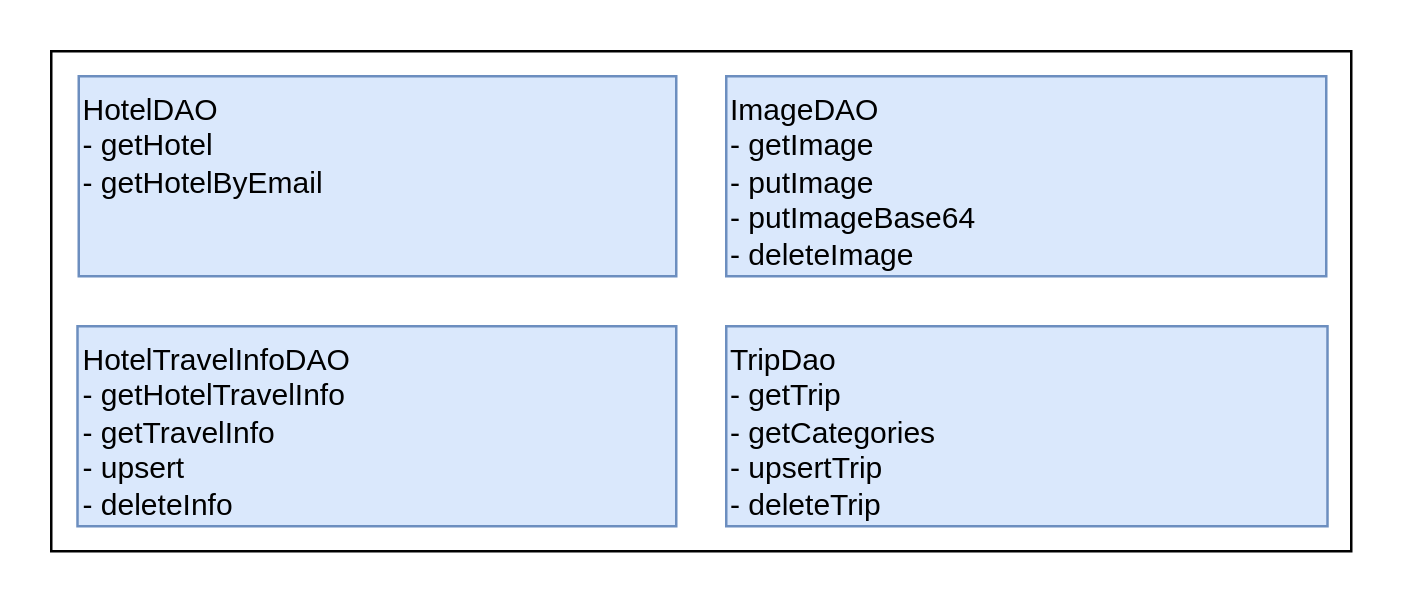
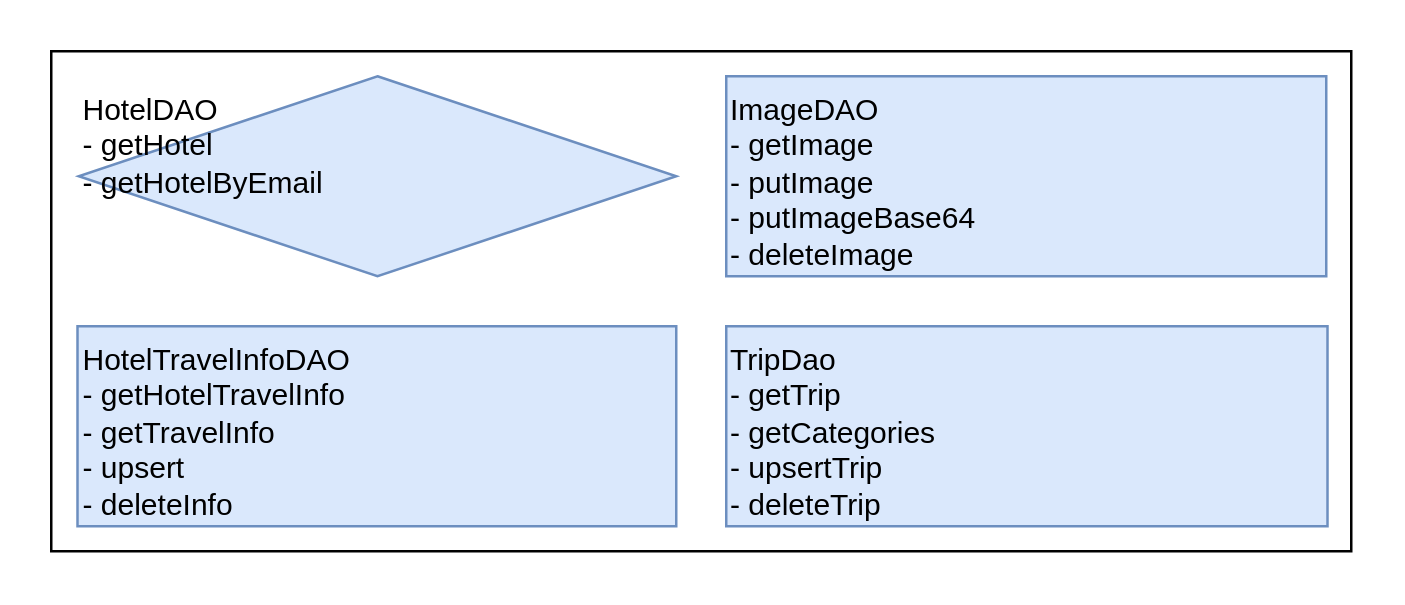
  <mxCell id="0" />
  <mxCell id="1" parent="0" />
  <mxCell id="2" value="" style="rounded=0;whiteSpace=wrap;html=1;" vertex="1" parent="1"><mxGeometry x="20" y="20" width="520" height="200" as="geometry" /></mxCell>
- <mxCell id="3" value="&lt;font style=&quot;font-size: 12px&quot;&gt;HotelDAO&lt;br&gt;&lt;/font&gt;&lt;font style=&quot;font-size: 12px&quot;&gt;&lt;font style=&quot;font-size: 12px&quot;&gt;- getHotel&lt;font style=&quot;font-size: 12px&quot;&gt;&lt;br&gt;&lt;/font&gt;&lt;font style=&quot;font-size: 12px&quot;&gt;- getHotelByEmail&lt;/font&gt;&lt;/font&gt;&lt;br&gt;&lt;/font&gt;" style="rounded=0;whiteSpace=wrap;html=1;labelBackgroundColor=none;fontSize=11;fillColor=#dae8fc;strokeColor=#6c8ebf;align=left;verticalAlign=top;" vertex="1" parent="1"><mxGeometry x="31" y="30" width="239" height="80" as="geometry" /></mxCell>
+ <mxCell id="3" value="&lt;font style=&quot;font-size: 12px&quot;&gt;HotelDAO&lt;br&gt;&lt;/font&gt;&lt;font style=&quot;font-size: 12px&quot;&gt;&lt;font style=&quot;font-size: 12px&quot;&gt;- getHotel&lt;font style=&quot;font-size: 12px&quot;&gt;&lt;br&gt;&lt;/font&gt;&lt;font style=&quot;font-size: 12px&quot;&gt;- getHotelByEmail&lt;/font&gt;&lt;/font&gt;&lt;br&gt;&lt;/font&gt;" style="rhombus;whiteSpace=wrap;html=1;labelBackgroundColor=none;fontSize=11;fillColor=#dae8fc;strokeColor=#6c8ebf;align=left;verticalAlign=top;" vertex="1" parent="1"><mxGeometry x="31" y="30" width="239" height="80" as="geometry" /></mxCell>
  <mxCell id="4" value="&lt;font style=&quot;font-size: 12px&quot;&gt;ImageDAO&lt;br&gt;&lt;/font&gt;&lt;font&gt;&lt;font style=&quot;font-size: 12px&quot;&gt;-&amp;nbsp;&lt;/font&gt;&lt;span style=&quot;font-size: 12px&quot;&gt;getImage&lt;/span&gt;&lt;div&gt;&lt;span style=&quot;font-size: 12px&quot;&gt;- putImage&lt;/span&gt;&lt;/div&gt;&lt;div&gt;&lt;span style=&quot;font-size: 12px&quot;&gt;- putImageBase64&lt;/span&gt;&lt;/div&gt;&lt;div&gt;&lt;span style=&quot;font-size: 12px&quot;&gt;- deleteImage&lt;/span&gt;&lt;/div&gt;&lt;/font&gt;" style="rounded=0;whiteSpace=wrap;html=1;labelBackgroundColor=none;fontSize=11;fillColor=#dae8fc;strokeColor=#6c8ebf;align=left;verticalAlign=top;" vertex="1" parent="1"><mxGeometry x="290" y="30" width="240" height="80" as="geometry" /></mxCell>
  <mxCell id="5" value="&lt;font&gt;&lt;font style=&quot;font-size: 12px&quot;&gt;HotelTravelInfoDAO&lt;br&gt;&lt;/font&gt;&lt;div&gt;&lt;span style=&quot;font-size: 12px&quot;&gt;- getHotelTravelInfo&lt;/span&gt;&lt;/div&gt;&lt;div&gt;&lt;span style=&quot;font-size: 12px&quot;&gt;- getTravelInfo&lt;/span&gt;&lt;/div&gt;&lt;div&gt;&lt;span style=&quot;font-size: 12px&quot;&gt;- upsert&lt;/span&gt;&lt;/div&gt;&lt;div&gt;&lt;span style=&quot;font-size: 12px&quot;&gt;- deleteInfo&lt;/span&gt;&lt;/div&gt;&lt;/font&gt;" style="rounded=0;whiteSpace=wrap;html=1;labelBackgroundColor=none;fontSize=11;fillColor=#dae8fc;strokeColor=#6c8ebf;align=left;verticalAlign=top;" vertex="1" parent="1"><mxGeometry x="30.5" y="130" width="239.5" height="80" as="geometry" /></mxCell>
  <mxCell id="6" value="&lt;font&gt;&lt;font style=&quot;font-size: 12px&quot;&gt;TripDao&lt;br&gt;-&amp;nbsp;&lt;/font&gt;&lt;/font&gt;&lt;span style=&quot;font-size: 12px&quot;&gt;getTrip&lt;/span&gt;&lt;div&gt;&lt;span style=&quot;font-size: 12px&quot;&gt;- getCategories&lt;/span&gt;&lt;/div&gt;&lt;div&gt;&lt;span style=&quot;font-size: 12px&quot;&gt;- upsertTrip&lt;/span&gt;&lt;/div&gt;&lt;div&gt;&lt;span style=&quot;font-size: 12px&quot;&gt;- deleteTrip&lt;/span&gt;&lt;/div&gt;" style="rounded=0;whiteSpace=wrap;html=1;labelBackgroundColor=none;fontSize=11;fillColor=#dae8fc;strokeColor=#6c8ebf;align=left;verticalAlign=top;" vertex="1" parent="1"><mxGeometry x="290" y="130" width="240.5" height="80" as="geometry" /></mxCell>
